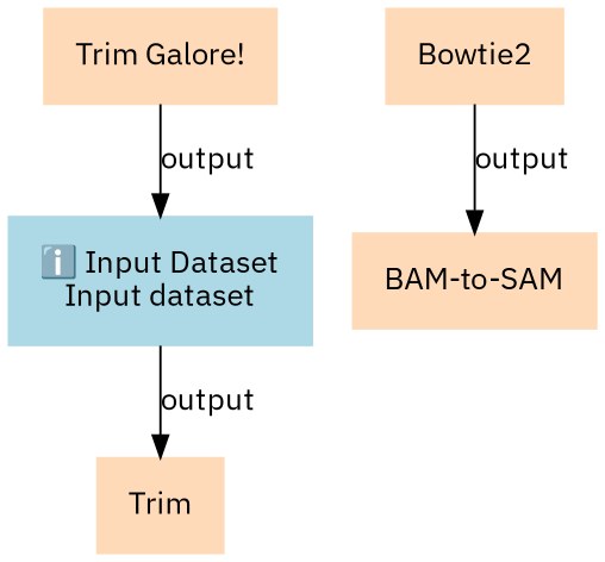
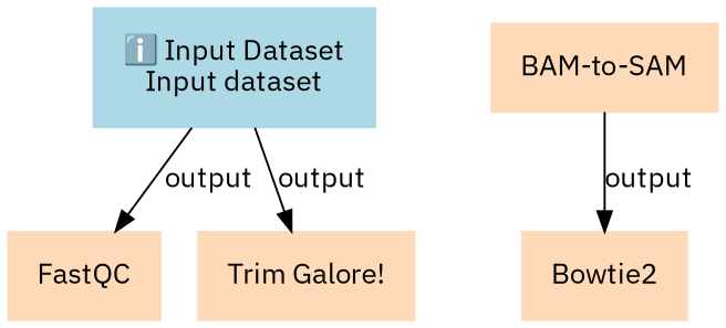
  digraph {
    fontname="IBM Plex Sans"
    node [color=peachpuff fontname="IBM Plex Sans" margin="0.2,0.2" shape=box style=filled]
    edge [fontname="IBM Plex Sans"]
    n1 [color=lightblue label="ℹ️ Input Dataset\nInput dataset"]
-   n2 [label=Trim]
+   n2 [label=FastQC]
    n3 [label="Trim Galore!"]
    n4 [label=Bowtie2]
    n5 [label="BAM-to-SAM"]
    n1 -> n2 [label=output]
-   n3 -> n1 [label=output]
-   n4 -> n5 [label=output]
+   n1 -> n3 [label=output]
+   n5 -> n4 [label=output]
  }
